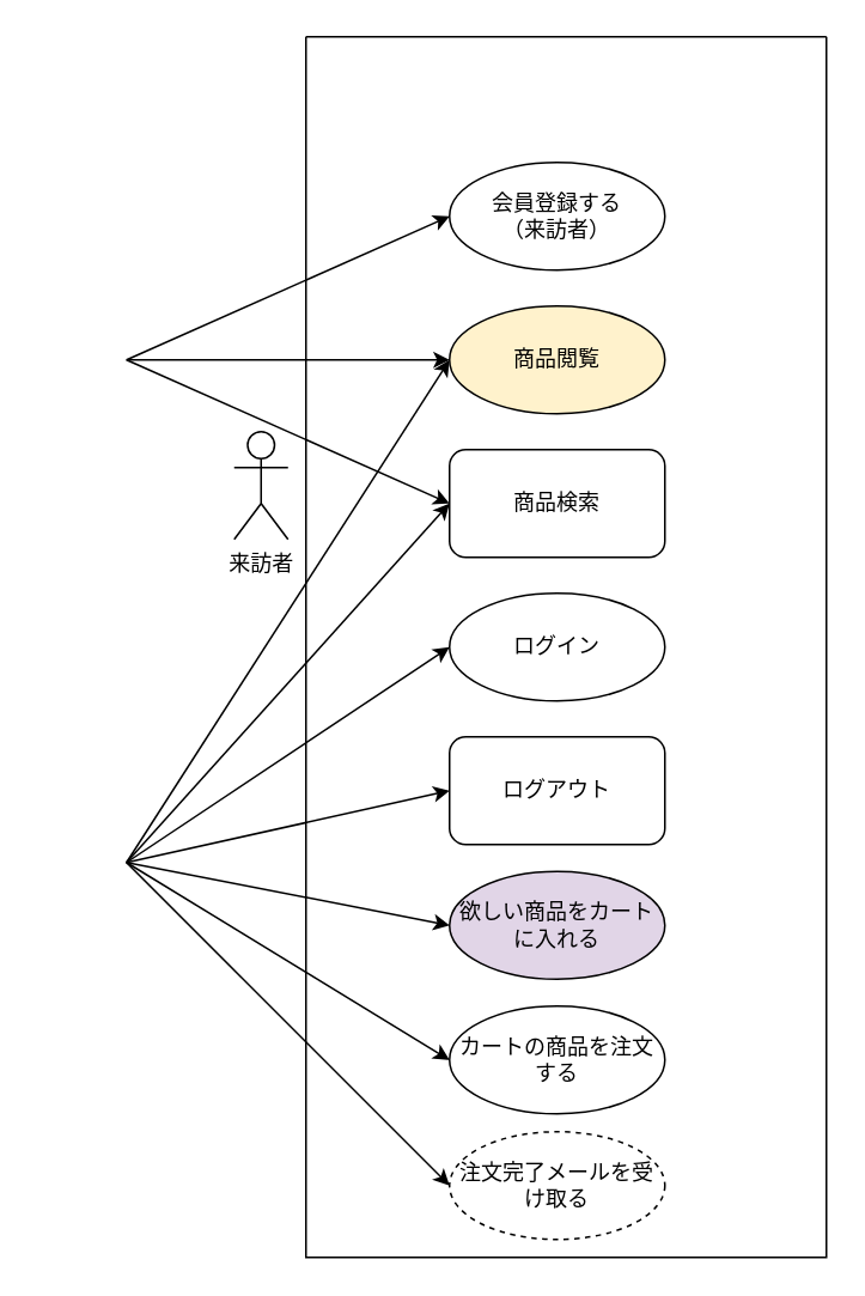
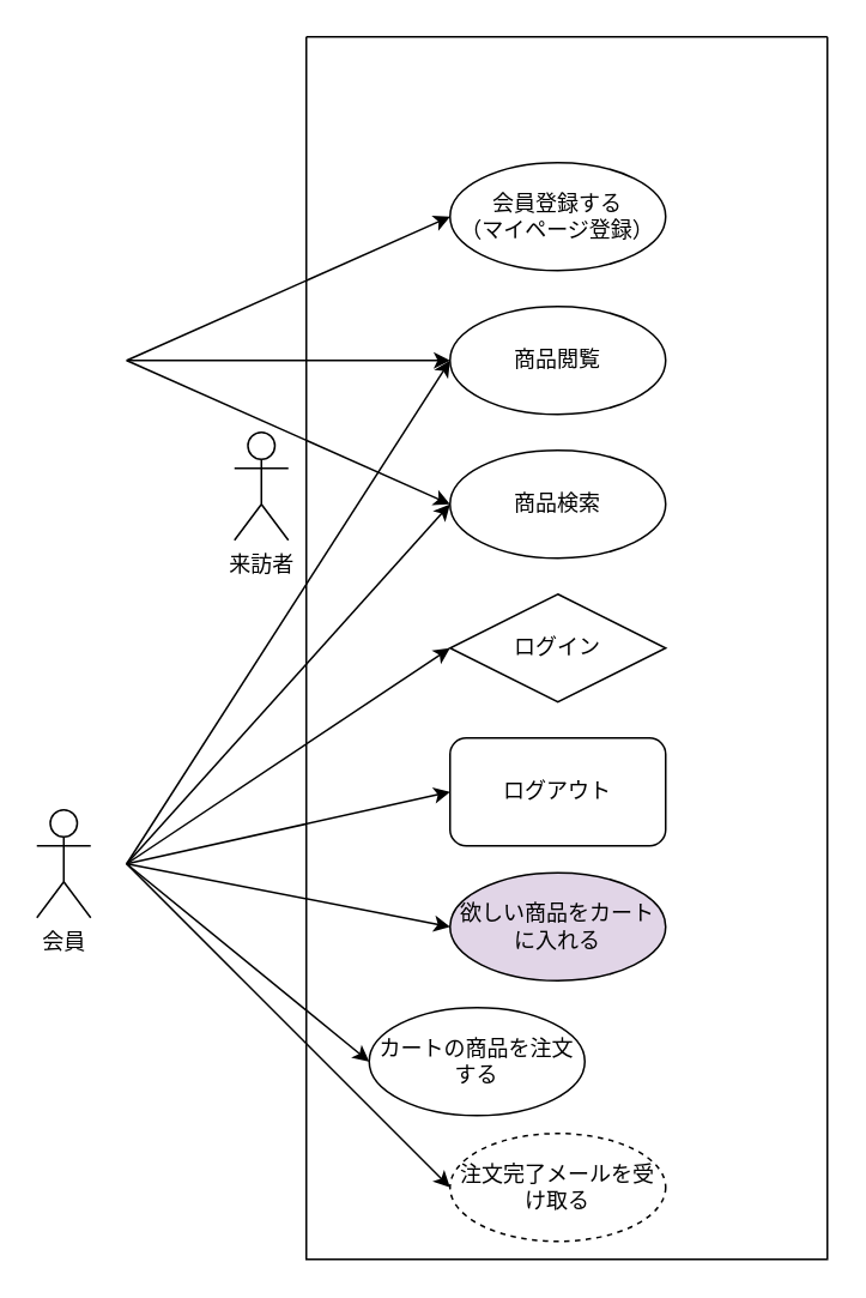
  <mxCell id="0" />
  <mxCell id="1" parent="0" />
  <mxCell id="2" value="来訪者" style="shape=umlActor;verticalLabelPosition=bottom;verticalAlign=top;html=1;outlineConnect=0;" parent="1" vertex="1"><mxGeometry x="130" y="240" width="30" height="60" as="geometry" /></mxCell>
- <mxCell id="4" value="会員登録する&lt;div&gt;（来訪者）&lt;/div&gt;" style="ellipse;whiteSpace=wrap;html=1;" parent="1" vertex="1"><mxGeometry x="250" y="90" width="120" height="60" as="geometry" /></mxCell>
- <mxCell id="5" value="商品閲覧" style="ellipse;whiteSpace=wrap;html=1;fillColor=#fff2cc;" parent="1" vertex="1"><mxGeometry x="250" y="170" width="120" height="60" as="geometry" /></mxCell>
- <mxCell id="6" value="商品検索" style="whiteSpace=wrap;html=1;rounded=1;" parent="1" vertex="1"><mxGeometry x="250" y="250" width="120" height="60" as="geometry" /></mxCell>
- <mxCell id="7" value="ログイン" style="ellipse;whiteSpace=wrap;html=1;" parent="1" vertex="1"><mxGeometry x="250" y="330" width="120" height="60" as="geometry" /></mxCell>
+ <mxCell id="3" value="会員" style="shape=umlActor;verticalLabelPosition=bottom;verticalAlign=top;html=1;outlineConnect=0;" parent="1" vertex="1"><mxGeometry x="20" y="450" width="30" height="60" as="geometry" /></mxCell>
+ <mxCell id="4" value="会員登録する&lt;div&gt;（マイページ登録）&lt;/div&gt;" style="ellipse;whiteSpace=wrap;html=1;" parent="1" vertex="1"><mxGeometry x="250" y="90" width="120" height="60" as="geometry" /></mxCell>
+ <mxCell id="5" value="商品閲覧" style="ellipse;whiteSpace=wrap;html=1;" parent="1" vertex="1"><mxGeometry x="250" y="170" width="120" height="60" as="geometry" /></mxCell>
+ <mxCell id="6" value="商品検索" style="ellipse;whiteSpace=wrap;html=1;" parent="1" vertex="1"><mxGeometry x="250" y="250" width="120" height="60" as="geometry" /></mxCell>
+ <mxCell id="7" value="ログイン" style="rhombus;whiteSpace=wrap;html=1;" parent="1" vertex="1"><mxGeometry x="250" y="330" width="120" height="60" as="geometry" /></mxCell>
  <mxCell id="8" value="ログアウト" style="whiteSpace=wrap;html=1;rounded=1;" parent="1" vertex="1"><mxGeometry x="250" y="410" width="120" height="60" as="geometry" /></mxCell>
  <mxCell id="9" value="欲しい商品をカートに入れる" style="ellipse;whiteSpace=wrap;html=1;fillColor=#e1d5e7;" parent="1" vertex="1"><mxGeometry x="250" y="485" width="120" height="60" as="geometry" /></mxCell>
- <mxCell id="10" value="カートの商品を注文する" style="ellipse;whiteSpace=wrap;html=1;" parent="1" vertex="1"><mxGeometry x="250" y="560" width="120" height="60" as="geometry" /></mxCell>
+ <mxCell id="10" value="カートの商品を注文する" style="ellipse;whiteSpace=wrap;html=1;" parent="1" vertex="1"><mxGeometry x="205" y="560" width="120" height="60" as="geometry" /></mxCell>
  <mxCell id="11" value="注文完了メールを受け取る" style="ellipse;whiteSpace=wrap;html=1;dashed=1;" parent="1" vertex="1"><mxGeometry x="250" y="630" width="120" height="60" as="geometry" /></mxCell>
  <mxCell id="12" value="" style="endArrow=classic;html=1;rounded=0;entryX=0;entryY=0.5;entryDx=0;entryDy=0;" parent="1" target="7" edge="1"><mxGeometry width="50" height="50" relative="1" as="geometry"><mxPoint x="70" y="480" as="sourcePoint" /><mxPoint x="190" y="380" as="targetPoint" /></mxGeometry></mxCell>
  <mxCell id="13" value="" style="endArrow=classic;html=1;rounded=0;entryX=0;entryY=0.5;entryDx=0;entryDy=0;" parent="1" target="8" edge="1"><mxGeometry width="50" height="50" relative="1" as="geometry"><mxPoint x="70" y="480" as="sourcePoint" /><mxPoint x="340" y="480" as="targetPoint" /></mxGeometry></mxCell>
  <mxCell id="14" value="" style="endArrow=classic;html=1;rounded=0;entryX=0;entryY=0.5;entryDx=0;entryDy=0;" parent="1" target="9" edge="1"><mxGeometry width="50" height="50" relative="1" as="geometry"><mxPoint x="70" y="480" as="sourcePoint" /><mxPoint x="330" y="520" as="targetPoint" /></mxGeometry></mxCell>
  <mxCell id="15" value="" style="endArrow=classic;html=1;rounded=0;entryX=0;entryY=0.5;entryDx=0;entryDy=0;" parent="1" target="11" edge="1"><mxGeometry width="50" height="50" relative="1" as="geometry"><mxPoint x="70" y="480" as="sourcePoint" /><mxPoint x="320" y="570" as="targetPoint" /></mxGeometry></mxCell>
  <mxCell id="16" value="" style="endArrow=classic;html=1;rounded=0;entryX=0;entryY=0.5;entryDx=0;entryDy=0;" parent="1" target="10" edge="1"><mxGeometry width="50" height="50" relative="1" as="geometry"><mxPoint x="70" y="480" as="sourcePoint" /><mxPoint x="270" y="570" as="targetPoint" /></mxGeometry></mxCell>
  <mxCell id="17" value="" style="endArrow=classic;html=1;rounded=0;entryX=0;entryY=0.5;entryDx=0;entryDy=0;" parent="1" target="4" edge="1"><mxGeometry width="50" height="50" relative="1" as="geometry"><mxPoint x="70" y="200" as="sourcePoint" /><mxPoint x="290" y="140" as="targetPoint" /></mxGeometry></mxCell>
  <mxCell id="18" value="" style="endArrow=classic;html=1;rounded=0;entryX=0;entryY=0.5;entryDx=0;entryDy=0;" parent="1" target="6" edge="1"><mxGeometry width="50" height="50" relative="1" as="geometry"><mxPoint x="70" y="480" as="sourcePoint" /><mxPoint x="330" y="230" as="targetPoint" /></mxGeometry></mxCell>
  <mxCell id="19" value="" style="endArrow=classic;html=1;rounded=0;entryX=0;entryY=0.5;entryDx=0;entryDy=0;" parent="1" target="6" edge="1"><mxGeometry width="50" height="50" relative="1" as="geometry"><mxPoint x="70" y="200" as="sourcePoint" /><mxPoint x="330" y="230" as="targetPoint" /></mxGeometry></mxCell>
  <mxCell id="20" value="" style="endArrow=classic;html=1;rounded=0;entryX=0;entryY=0.5;entryDx=0;entryDy=0;" parent="1" target="5" edge="1"><mxGeometry width="50" height="50" relative="1" as="geometry"><mxPoint x="70" y="200" as="sourcePoint" /><mxPoint x="330" y="260" as="targetPoint" /></mxGeometry></mxCell>
  <mxCell id="21" value="" style="endArrow=classic;html=1;rounded=0;" parent="1" edge="1"><mxGeometry width="50" height="50" relative="1" as="geometry"><mxPoint x="70" y="480" as="sourcePoint" /><mxPoint x="250" y="200" as="targetPoint" /></mxGeometry></mxCell>
  <mxCell id="22" value="" style="swimlane;startSize=0;" parent="1" vertex="1"><mxGeometry x="170" y="20" width="290" height="680" as="geometry" /></mxCell>
